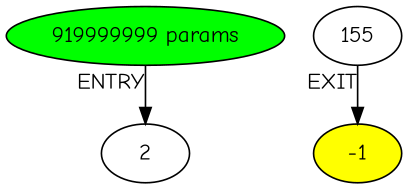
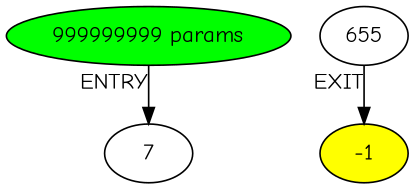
  digraph {
    fontname="Comic Neue"
    node [fontname="Comic Neue"]
    edge [fontname="Comic Neue"]
-   n1 [label=2]
-   n2 [label=155]
+   n1 [label=7]
+   n2 [label=655]
    -1 [fillcolor=yellow style=filled]
-   n4 [fillcolor=green label="919999999 params" style=filled]
+   n4 [fillcolor=green label="999999999 params" style=filled]
    n2 -> -1 [xlabel=EXIT]
    n4 -> n1 [xlabel=ENTRY]
  }
